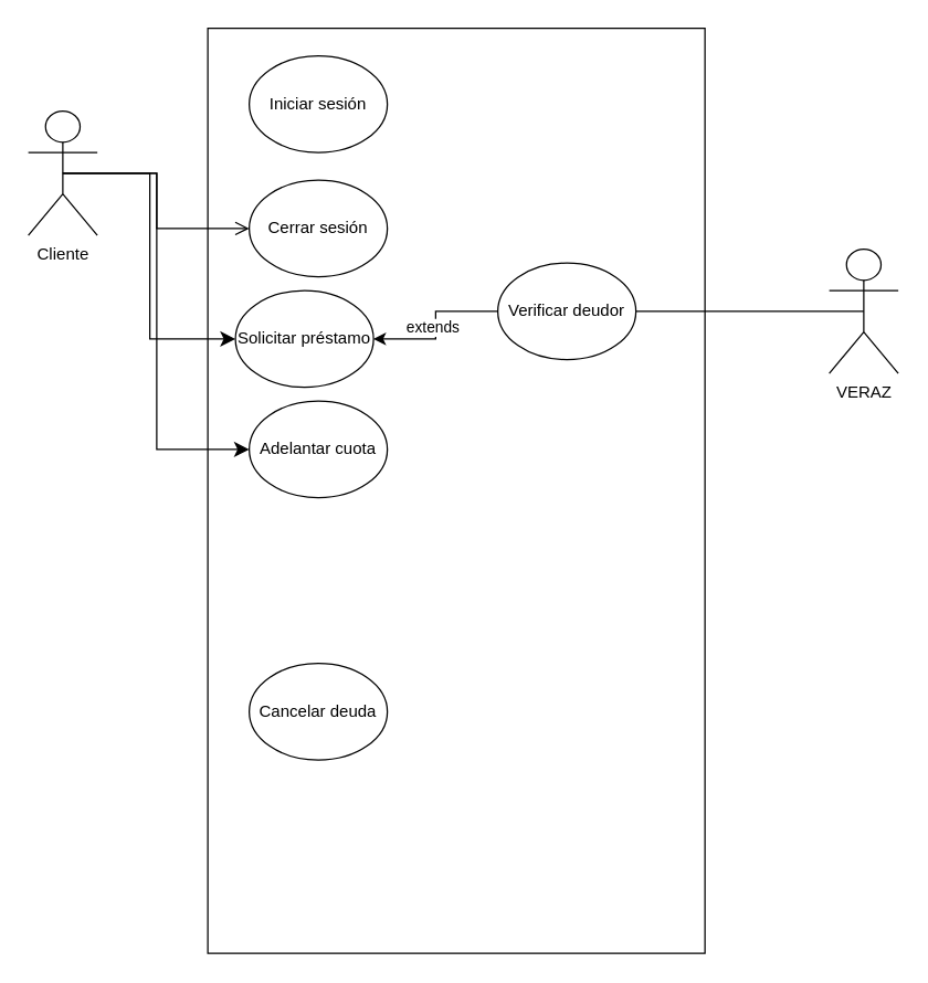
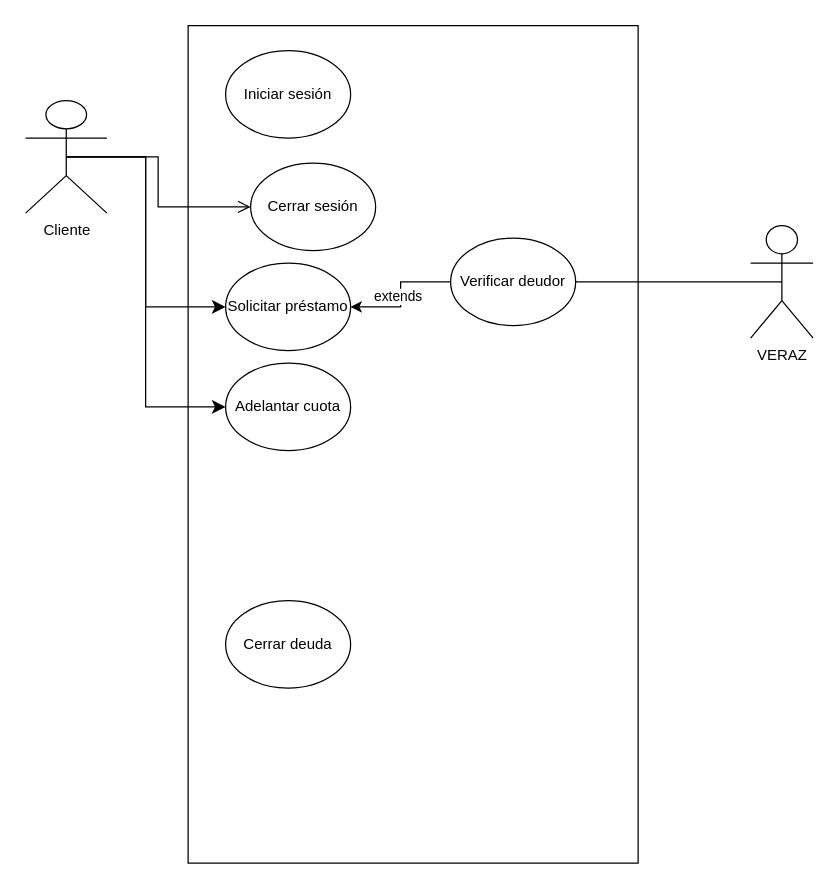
  <mxCell id="0" />
  <mxCell id="1" parent="0" />
  <mxCell id="2" value="" style="rounded=0;whiteSpace=wrap;html=1;" parent="1" vertex="1"><mxGeometry x="150" y="20" width="360" height="670" as="geometry" /></mxCell>
- <mxCell id="3" value="Cliente" style="shape=umlActor;verticalLabelPosition=bottom;verticalAlign=top;html=1;outlineConnect=0;" vertex="1" parent="1"><mxGeometry x="20" y="80" width="50" height="90" as="geometry" /></mxCell>
+ <mxCell id="3" value="Cliente" style="shape=umlActor;verticalLabelPosition=bottom;verticalAlign=top;html=1;outlineConnect=0;" vertex="1" parent="1"><mxGeometry x="20" y="80" width="65" height="90" as="geometry" /></mxCell>
  <mxCell id="4" value="Iniciar sesión" style="ellipse;whiteSpace=wrap;html=1;" vertex="1" parent="1"><mxGeometry x="180" y="40" width="100" height="70" as="geometry" /></mxCell>
- <mxCell id="5" value="Cerrar sesión" style="ellipse;whiteSpace=wrap;html=1;" vertex="1" parent="1"><mxGeometry x="180" y="130" width="100" height="70" as="geometry" /></mxCell>
- <mxCell id="6" value="Solicitar préstamo" style="ellipse;whiteSpace=wrap;html=1;" vertex="1" parent="1"><mxGeometry x="170" y="210" width="100" height="70" as="geometry" /></mxCell>
+ <mxCell id="5" value="Cerrar sesión" style="ellipse;whiteSpace=wrap;html=1;" vertex="1" parent="1"><mxGeometry x="200" y="130" width="100" height="70" as="geometry" /></mxCell>
+ <mxCell id="6" value="Solicitar préstamo" style="ellipse;whiteSpace=wrap;html=1;" vertex="1" parent="1"><mxGeometry x="180" y="210" width="100" height="70" as="geometry" /></mxCell>
  <mxCell id="7" value="VERAZ" style="shape=umlActor;verticalLabelPosition=bottom;verticalAlign=top;html=1;outlineConnect=0;" vertex="1" parent="1"><mxGeometry x="600" y="180" width="50" height="90" as="geometry" /></mxCell>
  <mxCell id="8" value="Adelantar cuota" style="ellipse;whiteSpace=wrap;html=1;" vertex="1" parent="1"><mxGeometry x="180" y="290" width="100" height="70" as="geometry" /></mxCell>
  <mxCell id="9" value="" style="edgeStyle=orthogonalEdgeStyle;rounded=0;orthogonalLoop=1;jettySize=auto;html=1;" edge="1" parent="1" source="11" target="6"><mxGeometry relative="1" as="geometry" /></mxCell>
  <mxCell id="10" value="extends" style="edgeLabel;html=1;align=center;verticalAlign=middle;resizable=0;points=[];" vertex="1" connectable="0" parent="9"><mxGeometry x="0.02" y="-3" relative="1" as="geometry"><mxPoint as="offset" /></mxGeometry></mxCell>
  <mxCell id="11" value="Verificar deudor" style="ellipse;whiteSpace=wrap;html=1;" vertex="1" parent="1"><mxGeometry x="360" y="190" width="100" height="70" as="geometry" /></mxCell>
- <mxCell id="12" value="Cancelar deuda" style="ellipse;whiteSpace=wrap;html=1;" vertex="1" parent="1"><mxGeometry x="180" y="480" width="100" height="70" as="geometry" /></mxCell>
+ <mxCell id="12" value="Cerrar deuda" style="ellipse;whiteSpace=wrap;html=1;" vertex="1" parent="1"><mxGeometry x="180" y="480" width="100" height="70" as="geometry" /></mxCell>
  <mxCell id="13" value="" style="edgeStyle=elbowEdgeStyle;elbow=horizontal;endArrow=open;html=1;curved=0;rounded=0;endSize=8;startSize=8;exitX=0.5;exitY=0.5;exitDx=0;exitDy=0;exitPerimeter=0;entryX=0;entryY=0.5;entryDx=0;entryDy=0;" edge="1" parent="1" source="3" target="5"><mxGeometry width="50" height="50" relative="1" as="geometry"><mxPoint x="320" y="410" as="sourcePoint" /><mxPoint x="370" y="360" as="targetPoint" /></mxGeometry></mxCell>
  <mxCell id="14" value="" style="edgeStyle=elbowEdgeStyle;elbow=horizontal;endArrow=classic;html=1;curved=0;rounded=0;endSize=8;startSize=8;exitX=0.5;exitY=0.5;exitDx=0;exitDy=0;exitPerimeter=0;entryX=0;entryY=0.5;entryDx=0;entryDy=0;" edge="1" parent="1" source="3" target="6"><mxGeometry width="50" height="50" relative="1" as="geometry"><mxPoint x="320" y="410" as="sourcePoint" /><mxPoint x="370" y="360" as="targetPoint" /></mxGeometry></mxCell>
  <mxCell id="15" value="" style="edgeStyle=elbowEdgeStyle;elbow=horizontal;endArrow=classic;html=1;curved=0;rounded=0;endSize=8;startSize=8;exitX=0.5;exitY=0.5;exitDx=0;exitDy=0;exitPerimeter=0;entryX=0;entryY=0.5;entryDx=0;entryDy=0;" edge="1" parent="1" source="3" target="8"><mxGeometry width="50" height="50" relative="1" as="geometry"><mxPoint x="320" y="410" as="sourcePoint" /><mxPoint x="370" y="360" as="targetPoint" /></mxGeometry></mxCell>
  <mxCell id="16" value="" style="endArrow=none;html=1;rounded=0;entryX=0.5;entryY=0.5;entryDx=0;entryDy=0;entryPerimeter=0;exitX=1;exitY=0.5;exitDx=0;exitDy=0;" edge="1" parent="1" source="11" target="7"><mxGeometry width="50" height="50" relative="1" as="geometry"><mxPoint x="320" y="410" as="sourcePoint" /><mxPoint x="370" y="360" as="targetPoint" /></mxGeometry></mxCell>
